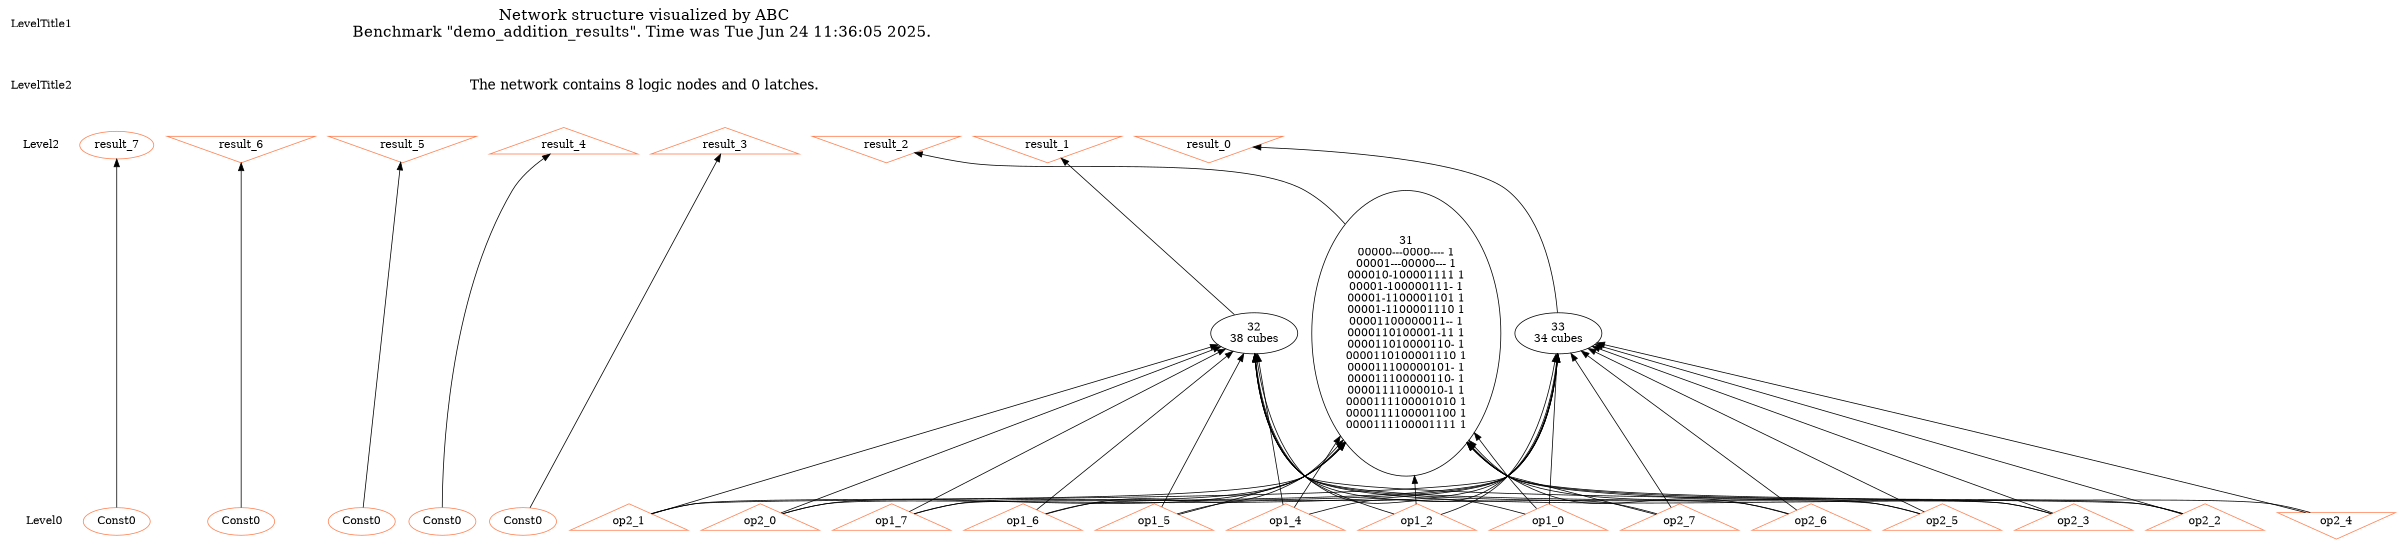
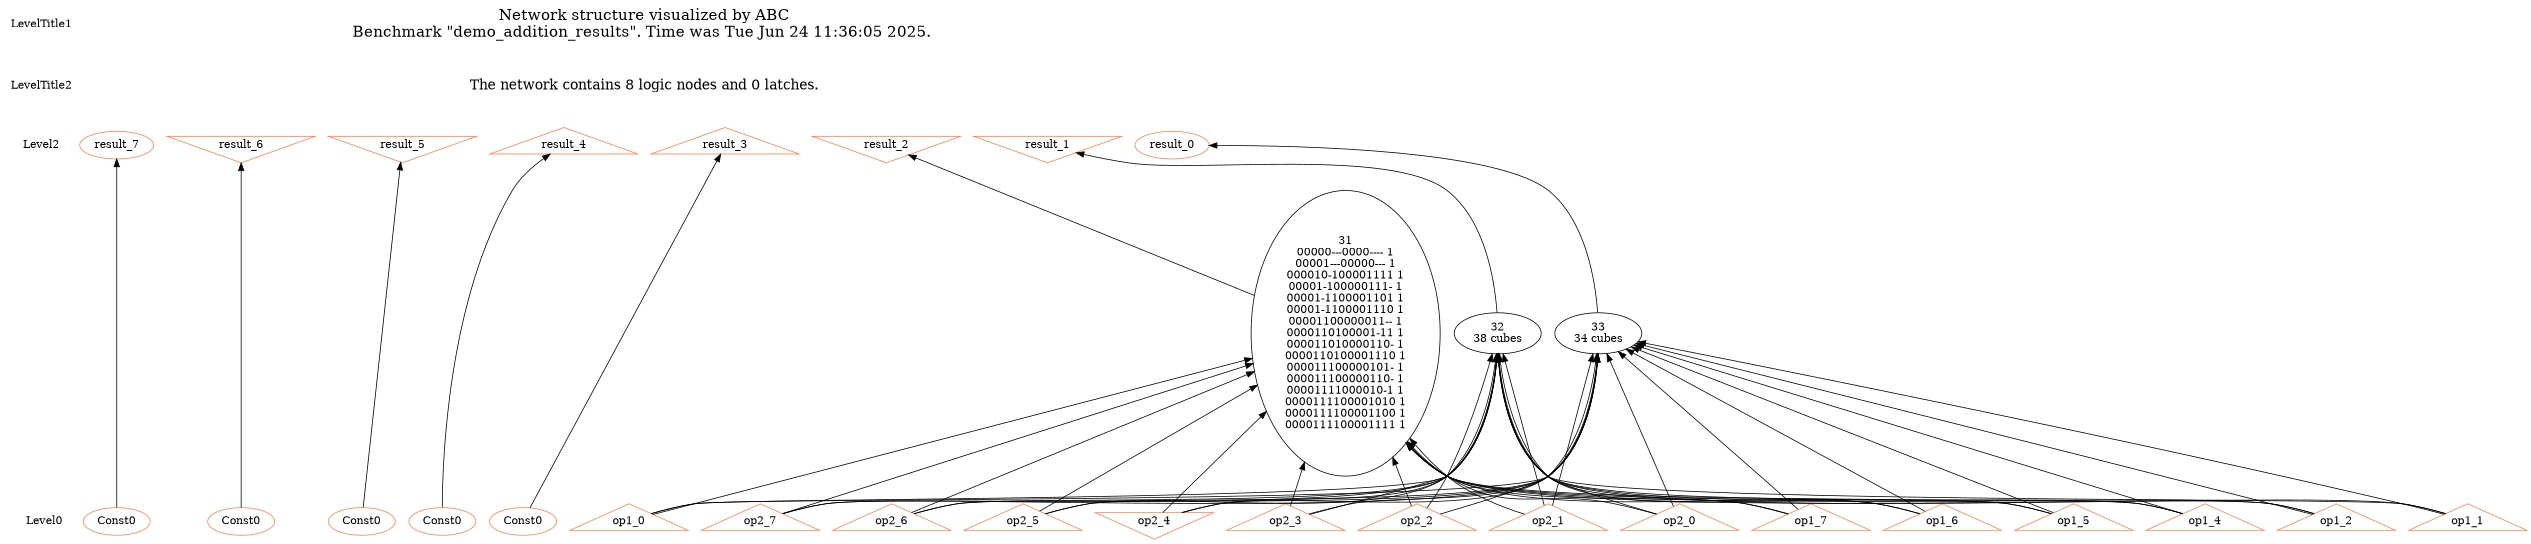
  digraph {
    node [shape=triangle color=coral fillcolor=coral]
    edge [dir=back style=solid]
    LevelTitle1 [shape=plaintext color="" fillcolor=""]
    LevelTitle2 [shape=plaintext color="" fillcolor=""]
    Level2 [shape=plaintext color="" fillcolor=""]
    Level0 [shape=plaintext color="" fillcolor=""]
    n5 [fontname="Times-Roman" fontsize=20 label="Network structure visualized by ABC\nBenchmark \"demo_addition_results\". Time was Tue Jun 24 11:36:05 2025. " shape=plaintext color="" fillcolor=""]
    n6 [fontname="Times-Roman" fontsize=18 label="The network contains 8 logic nodes and 0 latches.\n" shape=plaintext color="" fillcolor=""]
    n7 [label=result_7 shape=ellipse]
    n8 [label=result_6 shape=invtriangle]
    n9 [label=result_5 shape=invtriangle]
    n10 [label=result_4]
    n11 [label=result_3]
    n12 [label=result_2 shape=invtriangle]
    n13 [label=result_1 shape=invtriangle]
-   n14 [label=result_0 shape=invtriangle]
+   n14 [label=result_0 shape=ellipse]
    n15 [label="31\n00000---0000---- 1\n00001---00000--- 1\n000010-100001111 1\n00001-100000111- 1\n00001-1100001101 1\n00001-1100001110 1\n00001100000011-- 1\n0000110100001-11 1\n000011010000110- 1\n0000110100001110 1\n000011100000101- 1\n000011100000110- 1\n00001111000010-1 1\n0000111100001010 1\n0000111100001100 1\n0000111100001111 1" shape=ellipse color="" fillcolor=""]
    n16 [label="32\n38 cubes" shape=ellipse color="" fillcolor=""]
    n17 [label="33\n34 cubes" shape=ellipse color="" fillcolor=""]
    n18 [label=op1_7]
    n19 [label=op1_6]
    n20 [label=op1_5]
    n21 [label=op1_4]
    n22 [label=op1_2]
+   n23 [label=op1_1]
    n24 [label=op1_0]
    n25 [label=op2_7]
    n26 [label=op2_6]
    n27 [label=op2_5]
    n28 [label=op2_4 shape=invtriangle]
    n29 [label=op2_3]
    n30 [label=op2_2]
    n31 [label=op2_1]
    n32 [label=op2_0]
    n33 [label=Const0 shape=ellipse]
    n34 [label=Const0 shape=ellipse]
    n35 [label=Const0 shape=ellipse]
    n36 [label=Const0 shape=ellipse]
    n37 [label=Const0 shape=ellipse]
    subgraph sub_1 {
      LevelTitle1
      LevelTitle2
      Level2
      Level0
    }
    subgraph sub_2 {
      rank=same
      LevelTitle1
      n5
    }
    subgraph sub_3 {
      rank=same
      LevelTitle2
      n6
    }
    subgraph sub_4 {
      rank=same
      Level2
      n7
      n8
      n9
      n10
      n11
      n12
      n13
      n14
    }
    subgraph sub_5 {
      rank=same
      n15
      n16
      n17
    }
    subgraph sub_6 {
      rank=same
      Level0
      n18
      n19
      n20
      n21
      n22
+     n23
      n24
      n25
      n26
      n27
      n28
      n29
      n30
      n31
      n32
      n33
      n34
      n35
      n36
      n37
    }
    LevelTitle1 -> LevelTitle2 [style=invis]
    LevelTitle2 -> Level2 [style=invis]
    n5 -> n6 [style=invis]
    n6 -> n7 [style=invis]
    n6 -> n8 [style=invis]
    n6 -> n9 [style=invis]
    n6 -> n10 [style=invis]
    n6 -> n11 [style=invis]
    n6 -> n12 [style=invis]
    n6 -> n13 [style=invis]
    n6 -> n14 [style=invis]
    n7 -> n8 [style=invis]
    n7 -> n33
    n8 -> n9 [style=invis]
    n8 -> n34
    n9 -> n10 [style=invis]
    n9 -> n35
    n10 -> n11 [style=invis]
    n10 -> n36
    n11 -> n12 [style=invis]
    n11 -> n37
    n12 -> n13 [style=invis]
    n12 -> n15
    n13 -> n14 [style=invis]
    n13 -> n16
    n14 -> n17
    n15 -> n18
    n15 -> n19
    n15 -> n20
    n15 -> n21
    n15 -> n22
+   n15 -> n23
    n15 -> n24
    n15 -> n25
    n15 -> n26
    n15 -> n27
    n15 -> n28
    n15 -> n29
    n15 -> n30
    n15 -> n31
    n15 -> n32
    n16 -> n18
    n16 -> n19
    n16 -> n20
    n16 -> n21
    n16 -> n22
+   n16 -> n23
    n16 -> n24
    n16 -> n25
    n16 -> n26
    n16 -> n27
+   n16 -> n28
    n16 -> n29
    n16 -> n30
    n16 -> n31
    n16 -> n32
    n17 -> n18
    n17 -> n19
    n17 -> n20
    n17 -> n21
    n17 -> n22
+   n17 -> n23
    n17 -> n24
    n17 -> n25
    n17 -> n26
    n17 -> n27
    n17 -> n28
    n17 -> n29
    n17 -> n30
    n17 -> n31
    n17 -> n32
  }
